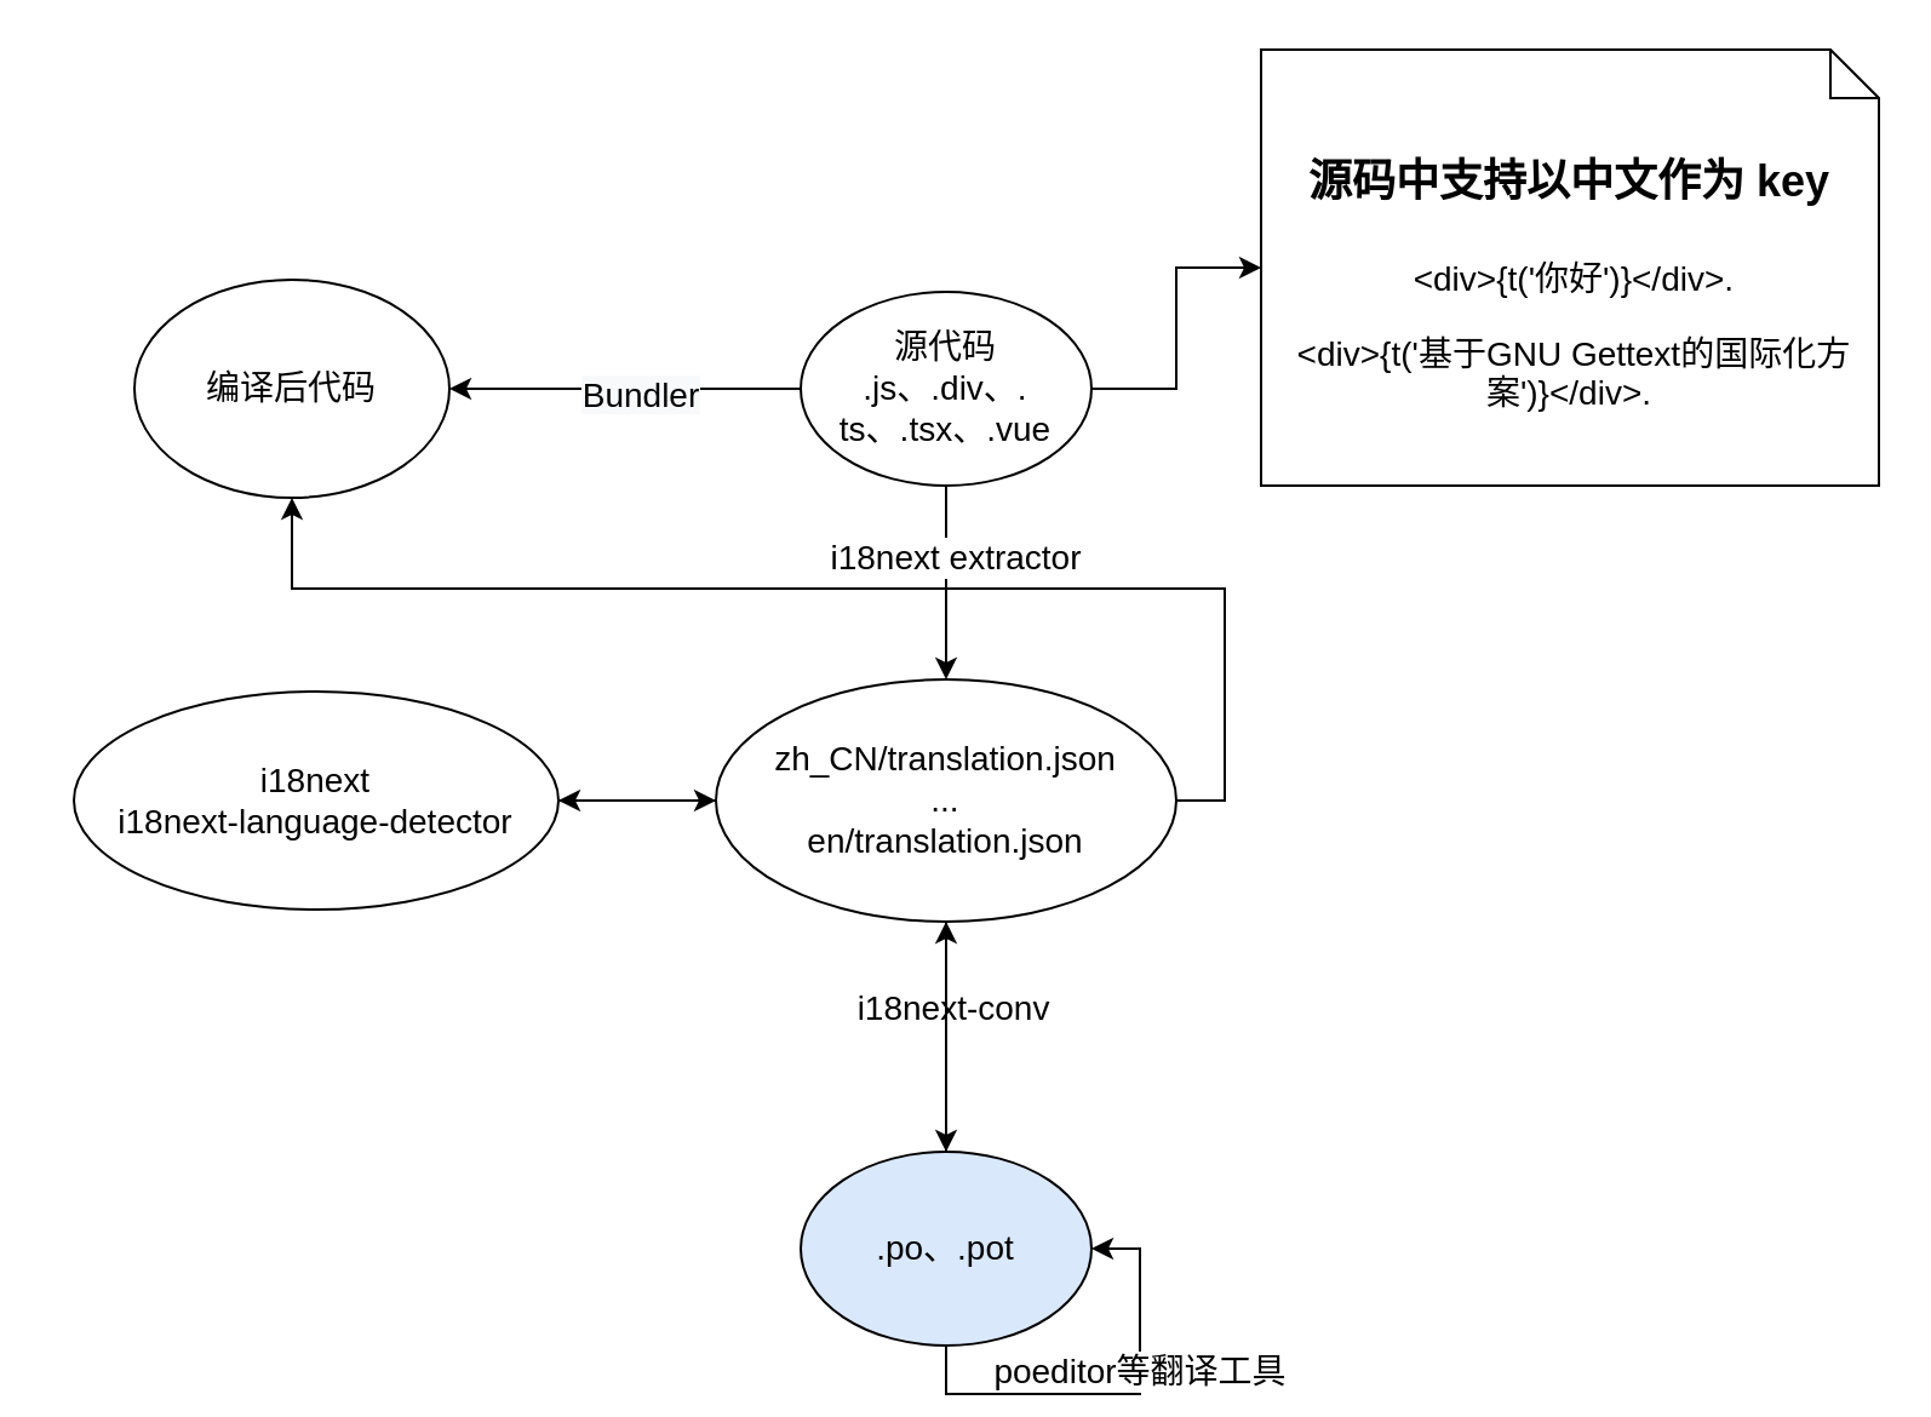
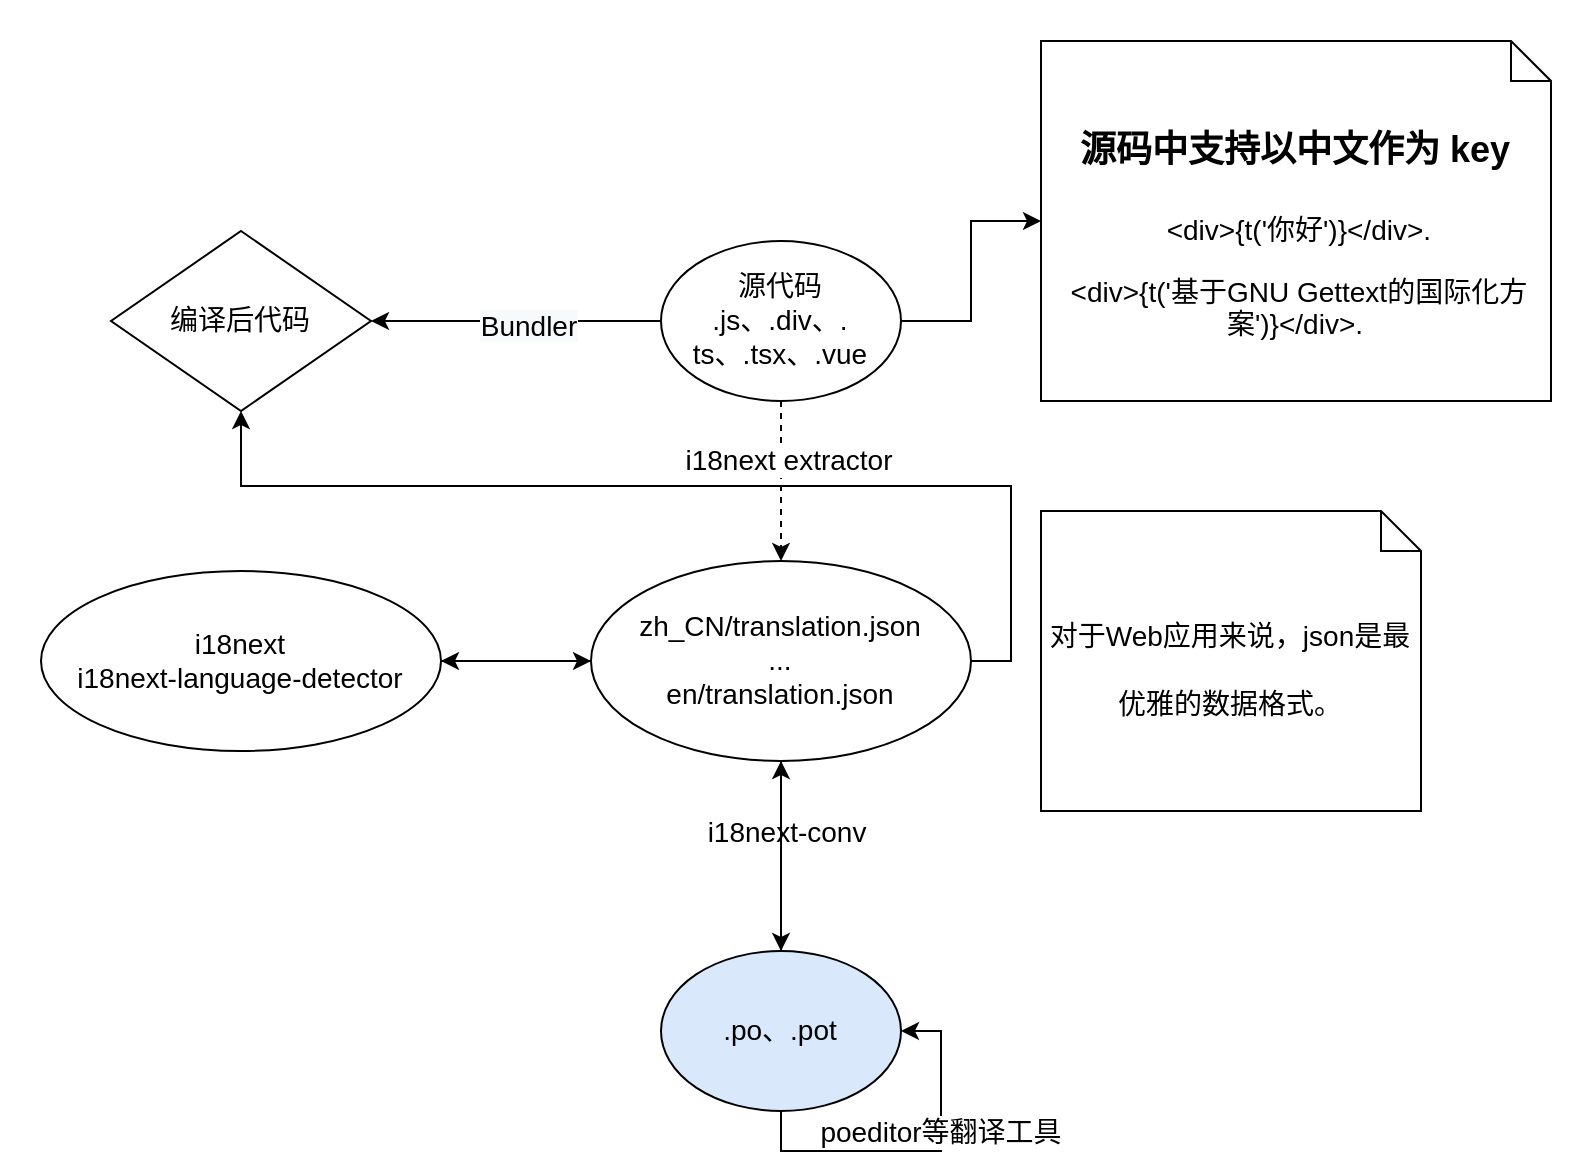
  <mxCell id="0" />
  <mxCell id="1" parent="0" />
- <mxCell id="2" style="edgeStyle=orthogonalEdgeStyle;rounded=0;orthogonalLoop=1;jettySize=auto;html=1;exitX=0.5;exitY=1;exitDx=0;exitDy=0;entryX=0.5;entryY=0;entryDx=0;entryDy=0;fontSize=14;" edge="1" parent="1" source="7" target="12"><mxGeometry relative="1" as="geometry" /></mxCell>
+ <mxCell id="2" style="edgeStyle=orthogonalEdgeStyle;rounded=0;orthogonalLoop=1;jettySize=auto;html=1;exitX=0.5;exitY=1;exitDx=0;exitDy=0;entryX=0.5;entryY=0;entryDx=0;entryDy=0;fontSize=14;dashed=1;" edge="1" parent="1" source="7" target="12"><mxGeometry relative="1" as="geometry" /></mxCell>
  <mxCell id="3" value="i18next extractor" style="edgeLabel;html=1;align=center;verticalAlign=middle;resizable=0;points=[];fontSize=14;" vertex="1" connectable="0" parent="2"><mxGeometry x="-0.275" y="3" relative="1" as="geometry"><mxPoint as="offset" /></mxGeometry></mxCell>
  <mxCell id="4" style="edgeStyle=orthogonalEdgeStyle;rounded=0;orthogonalLoop=1;jettySize=auto;html=1;exitX=1;exitY=0.5;exitDx=0;exitDy=0;fontSize=18;" edge="1" parent="1" source="7" target="17"><mxGeometry relative="1" as="geometry" /></mxCell>
  <mxCell id="5" style="edgeStyle=orthogonalEdgeStyle;rounded=0;orthogonalLoop=1;jettySize=auto;html=1;exitX=0;exitY=0.5;exitDx=0;exitDy=0;fontSize=18;" edge="1" parent="1" source="7" target="21"><mxGeometry relative="1" as="geometry" /></mxCell>
  <mxCell id="6" value="&lt;span style=&quot;font-size: 14px; background-color: rgb(248, 249, 250);&quot;&gt;Bundler&lt;/span&gt;" style="edgeLabel;html=1;align=center;verticalAlign=middle;resizable=0;points=[];fontSize=18;" vertex="1" connectable="0" parent="5"><mxGeometry x="-0.076" y="1" relative="1" as="geometry"><mxPoint as="offset" /></mxGeometry></mxCell>
  <mxCell id="7" value="&lt;font style=&quot;font-size: 14px;&quot;&gt;源代码&lt;br&gt;.js、.div、.&lt;br&gt;ts、.tsx、.vue&lt;/font&gt;" style="ellipse;whiteSpace=wrap;html=1;" vertex="1" parent="1"><mxGeometry x="330" y="120" width="120" height="80" as="geometry" /></mxCell>
  <mxCell id="8" style="edgeStyle=orthogonalEdgeStyle;rounded=0;orthogonalLoop=1;jettySize=auto;html=1;entryX=0.5;entryY=0;entryDx=0;entryDy=0;fontSize=14;" edge="1" parent="1" source="12"><mxGeometry relative="1" as="geometry"><mxPoint x="390" y="475" as="targetPoint" /></mxGeometry></mxCell>
  <mxCell id="9" value="i18next-conv" style="edgeLabel;html=1;align=center;verticalAlign=middle;resizable=0;points=[];fontSize=14;" vertex="1" connectable="0" parent="8"><mxGeometry x="-0.278" y="2" relative="1" as="geometry"><mxPoint y="1" as="offset" /></mxGeometry></mxCell>
  <mxCell id="10" style="edgeStyle=orthogonalEdgeStyle;rounded=0;orthogonalLoop=1;jettySize=auto;html=1;exitX=1;exitY=0.5;exitDx=0;exitDy=0;fontSize=18;" edge="1" parent="1" source="12" target="21"><mxGeometry relative="1" as="geometry" /></mxCell>
  <mxCell id="11" style="edgeStyle=orthogonalEdgeStyle;rounded=0;orthogonalLoop=1;jettySize=auto;html=1;exitX=0;exitY=0.5;exitDx=0;exitDy=0;entryX=1;entryY=0.5;entryDx=0;entryDy=0;fontSize=18;" edge="1" parent="1" source="12" target="20"><mxGeometry relative="1" as="geometry" /></mxCell>
  <mxCell id="12" value="zh_CN/translation.json&lt;br&gt;...&lt;br&gt;en/translation.json" style="ellipse;whiteSpace=wrap;html=1;fontSize=14;" vertex="1" parent="1"><mxGeometry x="295" y="280" width="190" height="100" as="geometry" /></mxCell>
  <mxCell id="13" value="" style="edgeStyle=orthogonalEdgeStyle;rounded=0;orthogonalLoop=1;jettySize=auto;html=1;fontSize=14;exitX=0.5;exitY=0;exitDx=0;exitDy=0;" edge="1" parent="1" source="14" target="12"><mxGeometry relative="1" as="geometry" /></mxCell>
  <mxCell id="14" value=".po、.pot" style="ellipse;whiteSpace=wrap;html=1;fontSize=14;fillColor=#dae8fc;" vertex="1" parent="1"><mxGeometry x="330" y="475" width="120" height="80" as="geometry" /></mxCell>
  <mxCell id="15" style="edgeStyle=orthogonalEdgeStyle;rounded=0;orthogonalLoop=1;jettySize=auto;html=1;exitX=0.5;exitY=1;exitDx=0;exitDy=0;entryX=1;entryY=0.5;entryDx=0;entryDy=0;fontSize=14;" edge="1" parent="1" source="14" target="14"><mxGeometry relative="1" as="geometry" /></mxCell>
  <mxCell id="16" value="poeditor等翻译工具" style="edgeLabel;html=1;align=center;verticalAlign=middle;resizable=0;points=[];fontSize=14;" vertex="1" connectable="0" parent="15"><mxGeometry x="0.222" y="1" relative="1" as="geometry"><mxPoint as="offset" /></mxGeometry></mxCell>
  <mxCell id="17" value="&lt;h1&gt;&lt;font style=&quot;font-size: 18px;&quot;&gt;源码中支持以中文作为 key&lt;/font&gt;&lt;/h1&gt;&lt;p&gt;&amp;nbsp;&amp;lt;div&amp;gt;{t('你好')}&amp;lt;/div&amp;gt;.&lt;/p&gt;&lt;p&gt;&amp;nbsp;&amp;lt;div&amp;gt;{t('基于GNU Gettext的国际化方案')}&amp;lt;/div&amp;gt;.&lt;br style=&quot;text-align: left;&quot;&gt;&lt;/p&gt;" style="shape=note;size=20;whiteSpace=wrap;html=1;fontSize=14;" vertex="1" parent="1"><mxGeometry x="520" y="20" width="255" height="180" as="geometry" /></mxCell>
+ <mxCell id="18" value="&lt;h1&gt;&lt;span style=&quot;font-size: 14px; font-weight: 400;&quot;&gt;对于Web应用来说，json是最优雅的数据格式。&lt;/span&gt;&lt;/h1&gt;" style="shape=note;size=20;whiteSpace=wrap;html=1;fontSize=14;" vertex="1" parent="1"><mxGeometry x="520" y="255" width="190" height="150" as="geometry" /></mxCell>
  <mxCell id="19" style="edgeStyle=orthogonalEdgeStyle;rounded=0;orthogonalLoop=1;jettySize=auto;html=1;exitX=1;exitY=0.5;exitDx=0;exitDy=0;entryX=0;entryY=0.5;entryDx=0;entryDy=0;fontSize=18;" edge="1" parent="1" source="20" target="12"><mxGeometry relative="1" as="geometry"><Array as="points"><mxPoint x="260" y="330" /><mxPoint x="260" y="330" /></Array></mxGeometry></mxCell>
- <mxCell id="20" value="&lt;span style=&quot;font-size: 14px;&quot;&gt;i18next&lt;br&gt;i18next-language-detector&lt;br&gt;&lt;/span&gt;" style="ellipse;whiteSpace=wrap;html=1;" vertex="1" parent="1"><mxGeometry x="30" y="285" width="200" height="90" as="geometry" /></mxCell>
- <mxCell id="21" value="&lt;span style=&quot;font-size: 14px;&quot;&gt;编译后代码&lt;br&gt;&lt;/span&gt;" style="ellipse;whiteSpace=wrap;html=1;" vertex="1" parent="1"><mxGeometry x="55" y="115" width="130" height="90" as="geometry" /></mxCell>
+ <mxCell id="20" value="&lt;span style=&quot;font-size: 14px;&quot;&gt;i18next&lt;br&gt;i18next-language-detector&lt;br&gt;&lt;/span&gt;" style="ellipse;whiteSpace=wrap;html=1;" vertex="1" parent="1"><mxGeometry x="20" y="285" width="200" height="90" as="geometry" /></mxCell>
+ <mxCell id="21" value="&lt;span style=&quot;font-size: 14px;&quot;&gt;编译后代码&lt;br&gt;&lt;/span&gt;" style="rhombus;whiteSpace=wrap;html=1;" vertex="1" parent="1"><mxGeometry x="55" y="115" width="130" height="90" as="geometry" /></mxCell>
